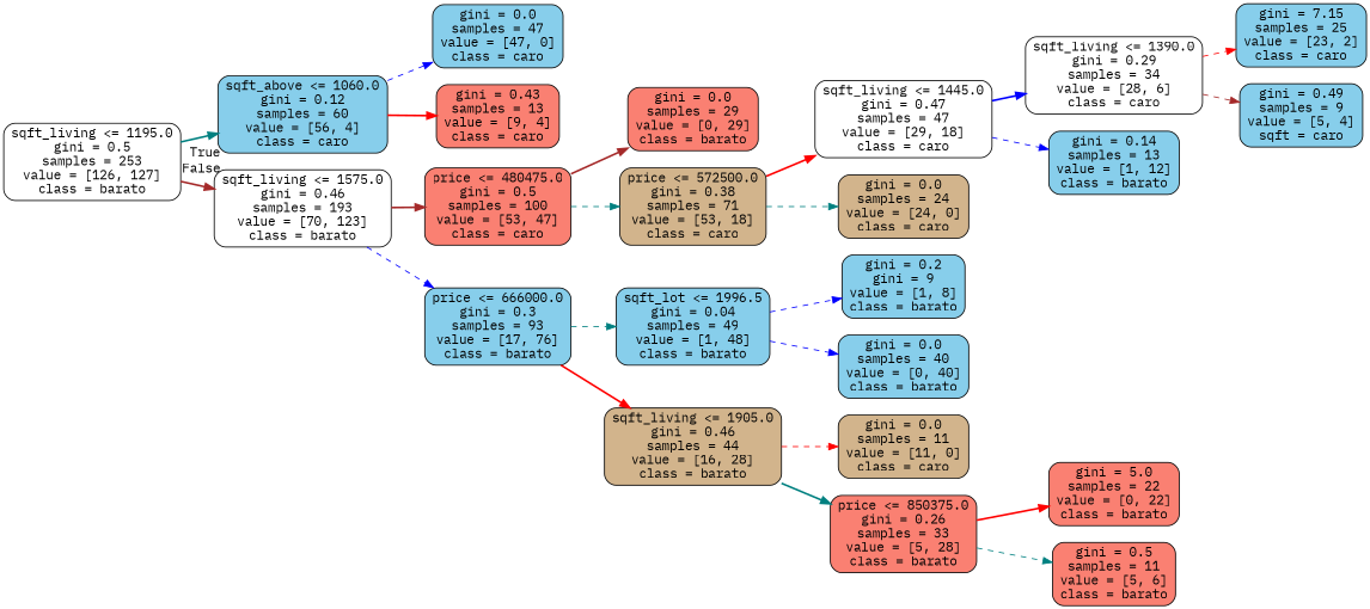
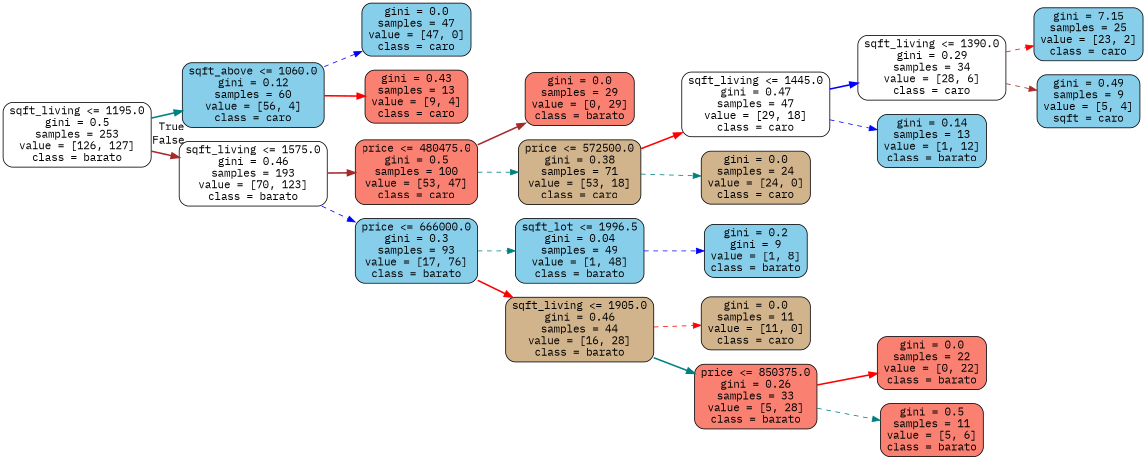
  digraph {
    fontname="IBM Plex Mono"
    rankdir=LR
    node [color=black fillcolor=skyblue fontname="IBM Plex Mono" shape=box style="filled, rounded"]
    edge [color=teal fontname="IBM Plex Mono" style=dashed]
    n1 [fillcolor=white label="sqft_living <= 1195.0\ngini = 0.5\nsamples = 253\nvalue = [126, 127]\nclass = barato"]
    n2 [label="sqft_above <= 1060.0\ngini = 0.12\nsamples = 60\nvalue = [56, 4]\nclass = caro"]
    n3 [fillcolor=white label="sqft_living <= 1575.0\ngini = 0.46\nsamples = 193\nvalue = [70, 123]\nclass = barato"]
    n4 [label="gini = 0.0\nsamples = 47\nvalue = [47, 0]\nclass = caro"]
    n5 [fillcolor=salmon label="gini = 0.43\nsamples = 13\nvalue = [9, 4]\nclass = caro"]
    n6 [fillcolor=salmon label="price <= 480475.0\ngini = 0.5\nsamples = 100\nvalue = [53, 47]\nclass = caro"]
    n7 [label="price <= 666000.0\ngini = 0.3\nsamples = 93\nvalue = [17, 76]\nclass = barato"]
    n8 [fillcolor=salmon label="gini = 0.0\nsamples = 29\nvalue = [0, 29]\nclass = barato"]
    n9 [fillcolor=tan label="price <= 572500.0\ngini = 0.38\nsamples = 71\nvalue = [53, 18]\nclass = caro"]
    n10 [label="sqft_lot <= 1996.5\ngini = 0.04\nsamples = 49\nvalue = [1, 48]\nclass = barato"]
    n11 [fillcolor=tan label="sqft_living <= 1905.0\ngini = 0.46\nsamples = 44\nvalue = [16, 28]\nclass = barato"]
    n12 [fillcolor=white label="sqft_living <= 1445.0\ngini = 0.47\nsamples = 47\nvalue = [29, 18]\nclass = caro"]
    n13 [fillcolor=tan label="gini = 0.0\nsamples = 24\nvalue = [24, 0]\nclass = caro"]
    n14 [fillcolor=white label="sqft_living <= 1390.0\ngini = 0.29\nsamples = 34\nvalue = [28, 6]\nclass = caro"]
    n15 [label="gini = 0.14\nsamples = 13\nvalue = [1, 12]\nclass = barato"]
    n16 [label="gini = 7.15\nsamples = 25\nvalue = [23, 2]\nclass = caro"]
    n17 [label="gini = 0.49\nsamples = 9\nvalue = [5, 4]\nsqft = caro"]
    n18 [label="gini = 0.2\ngini = 9\nvalue = [1, 8]\nclass = barato"]
-   n19 [label="gini = 0.0\nsamples = 40\nvalue = [0, 40]\nclass = barato"]
    n20 [fillcolor=tan label="gini = 0.0\nsamples = 11\nvalue = [11, 0]\nclass = caro"]
    n21 [fillcolor=salmon label="price <= 850375.0\ngini = 0.26\nsamples = 33\nvalue = [5, 28]\nclass = barato"]
-   n22 [fillcolor=salmon label="gini = 5.0\nsamples = 22\nvalue = [0, 22]\nclass = barato"]
+   n22 [fillcolor=salmon label="gini = 0.0\nsamples = 22\nvalue = [0, 22]\nclass = barato"]
    n23 [fillcolor=salmon label="gini = 0.5\nsamples = 11\nvalue = [5, 6]\nclass = barato"]
    n1 -> n2 [headlabel=True labelangle=45 labeldistance=2.5 style=bold]
    n1 -> n3 [color=brown headlabel=False labelangle=-45 labeldistance=2.5 style=bold]
    n2 -> n4 [color=blue]
    n2 -> n5 [color=red style=bold]
    n3 -> n6 [color=brown style=bold]
    n3 -> n7 [color=blue]
    n6 -> n8 [color=brown style=bold]
    n6 -> n9
    n7 -> n10
    n7 -> n11 [color=red style=bold]
    n9 -> n12 [color=red style=bold]
    n9 -> n13
    n10 -> n18 [color=blue]
-   n10 -> n19 [color=blue]
    n11 -> n20 [color=red]
    n11 -> n21 [style=bold]
    n12 -> n14 [color=blue style=bold]
    n12 -> n15 [color=blue]
    n14 -> n16 [color=red]
    n14 -> n17 [color=brown]
    n21 -> n22 [color=red style=bold]
    n21 -> n23
  }
